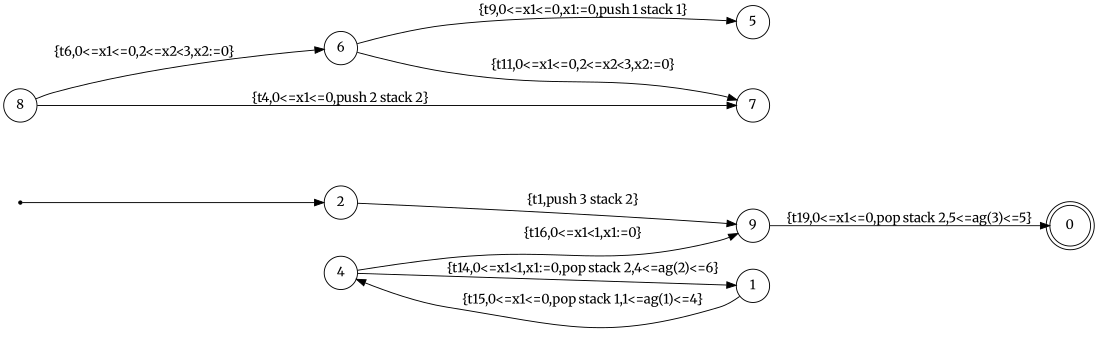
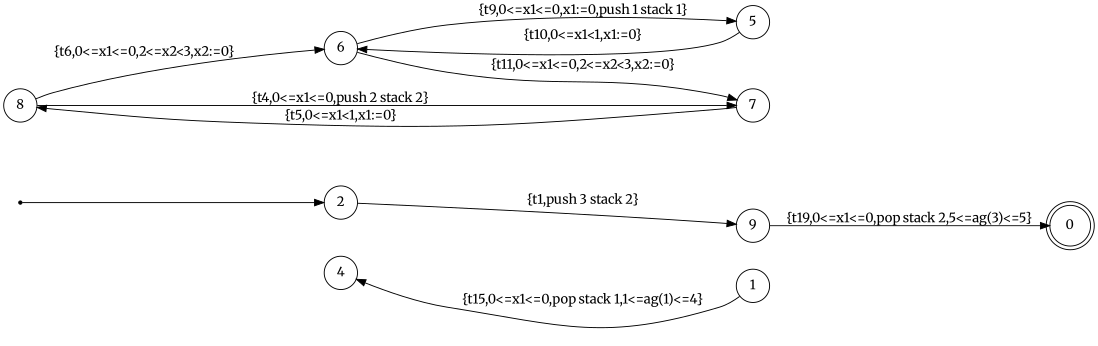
  digraph {
    fontname=Merriweather
    rankdir=LR
    node [fontname=Merriweather shape=circle]
    edge [fontname=Merriweather]
    qi0 [shape=point]
    2
    9
    n4 [label=0 shape=doublecircle]
    1
    4
    8
    6
    7
    5
    qi0 -> 2
    2 -> 9 [label="{t1,push 3 stack 2}"]
    9 -> n4 [label="{t19,0<=x1<=0,pop stack 2,5<=ag(3)<=5}"]
    1 -> 4 [label="{t15,0<=x1<=0,pop stack 1,1<=ag(1)<=4}"]
-   4 -> 9 [label="{t16,0<=x1<1,x1:=0}"]
-   4 -> 1 [label="{t14,0<=x1<1,x1:=0,pop stack 2,4<=ag(2)<=6}"]
    8 -> 6 [label="{t6,0<=x1<=0,2<=x2<3,x2:=0}"]
    8 -> 7 [label="{t4,0<=x1<=0,push 2 stack 2}"]
    6 -> 7 [label="{t11,0<=x1<=0,2<=x2<3,x2:=0}"]
    6 -> 5 [label="{t9,0<=x1<=0,x1:=0,push 1 stack 1}"]
+   7 -> 8 [label="{t5,0<=x1<1,x1:=0}"]
+   5 -> 6 [label="{t10,0<=x1<1,x1:=0}"]
  }
